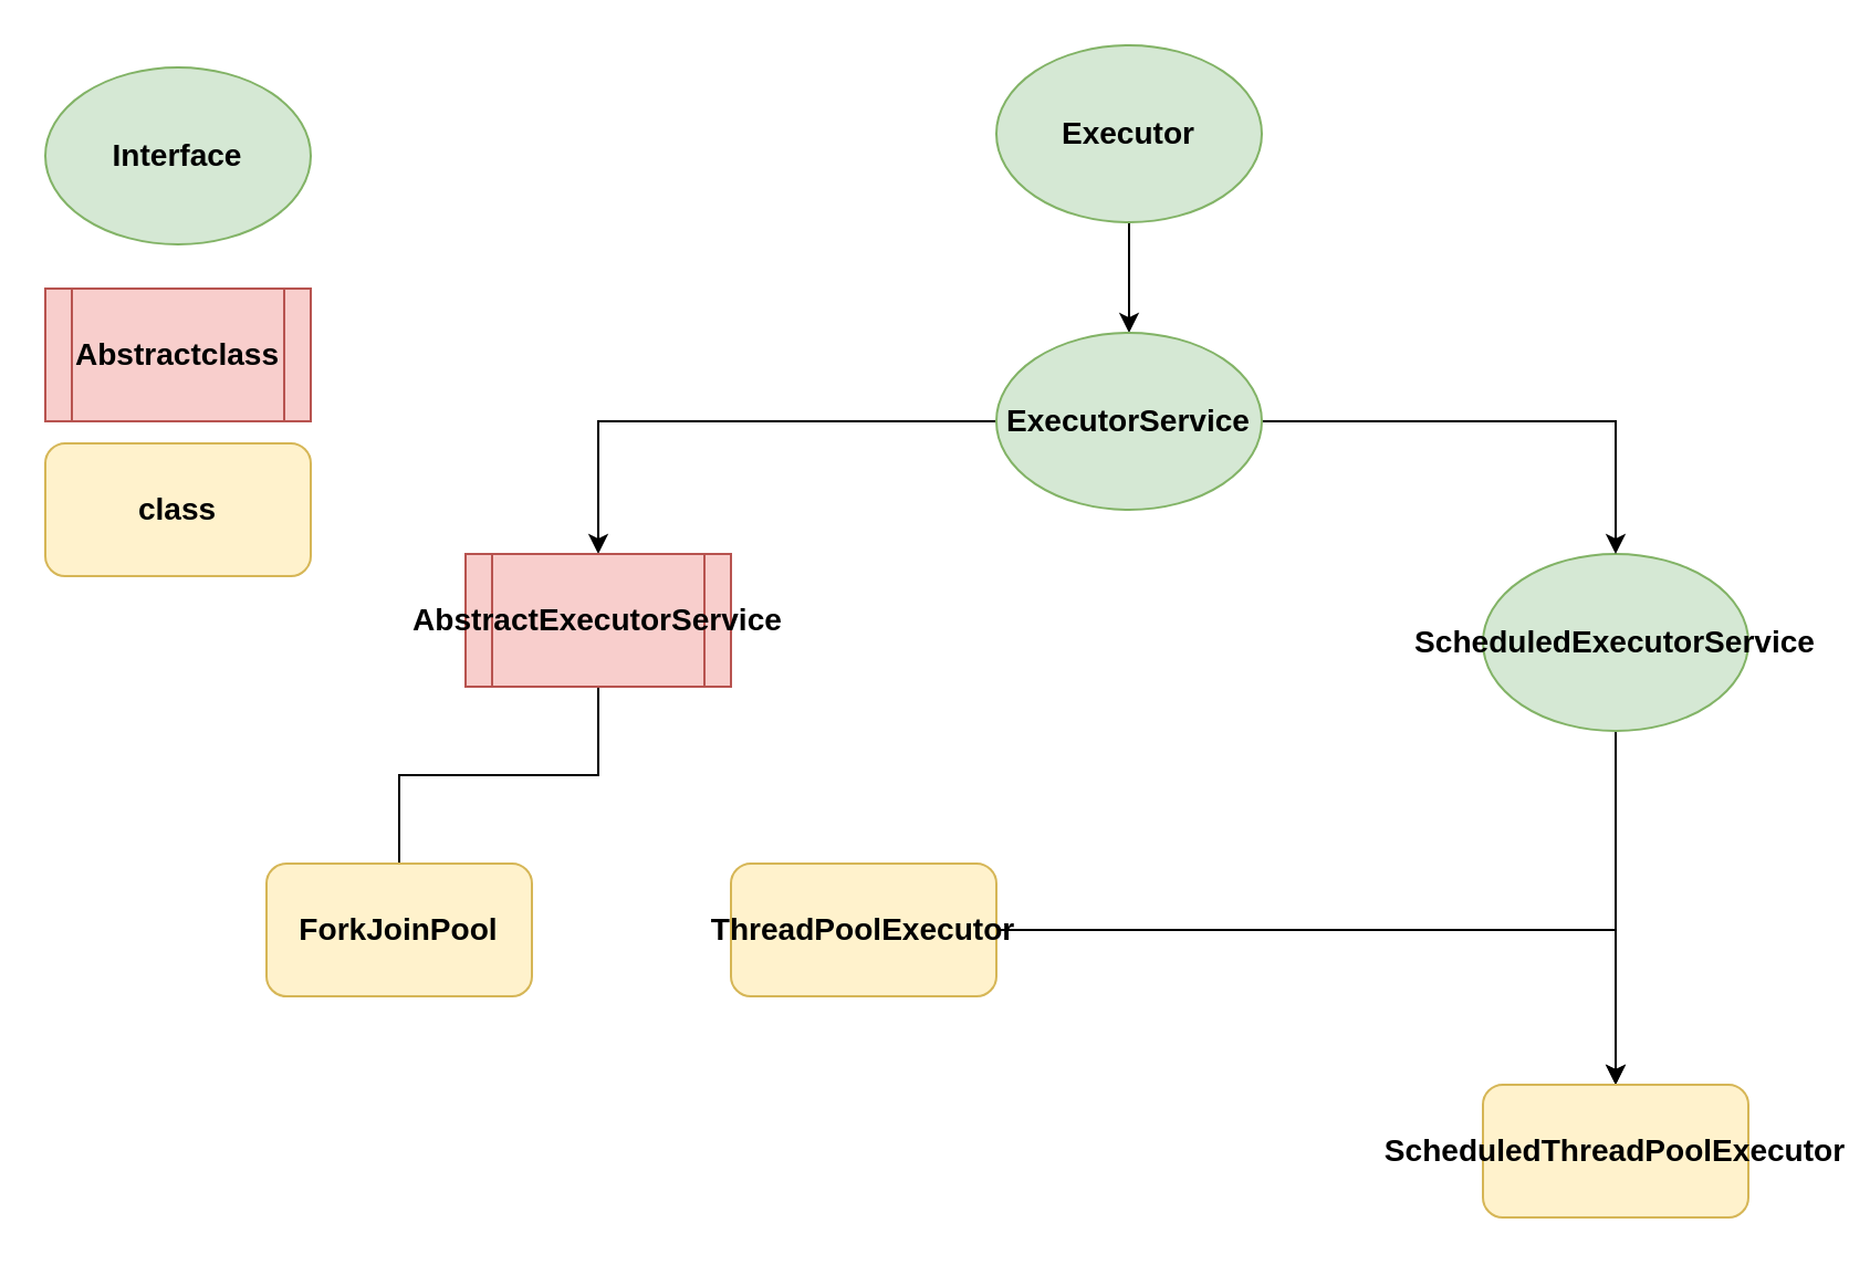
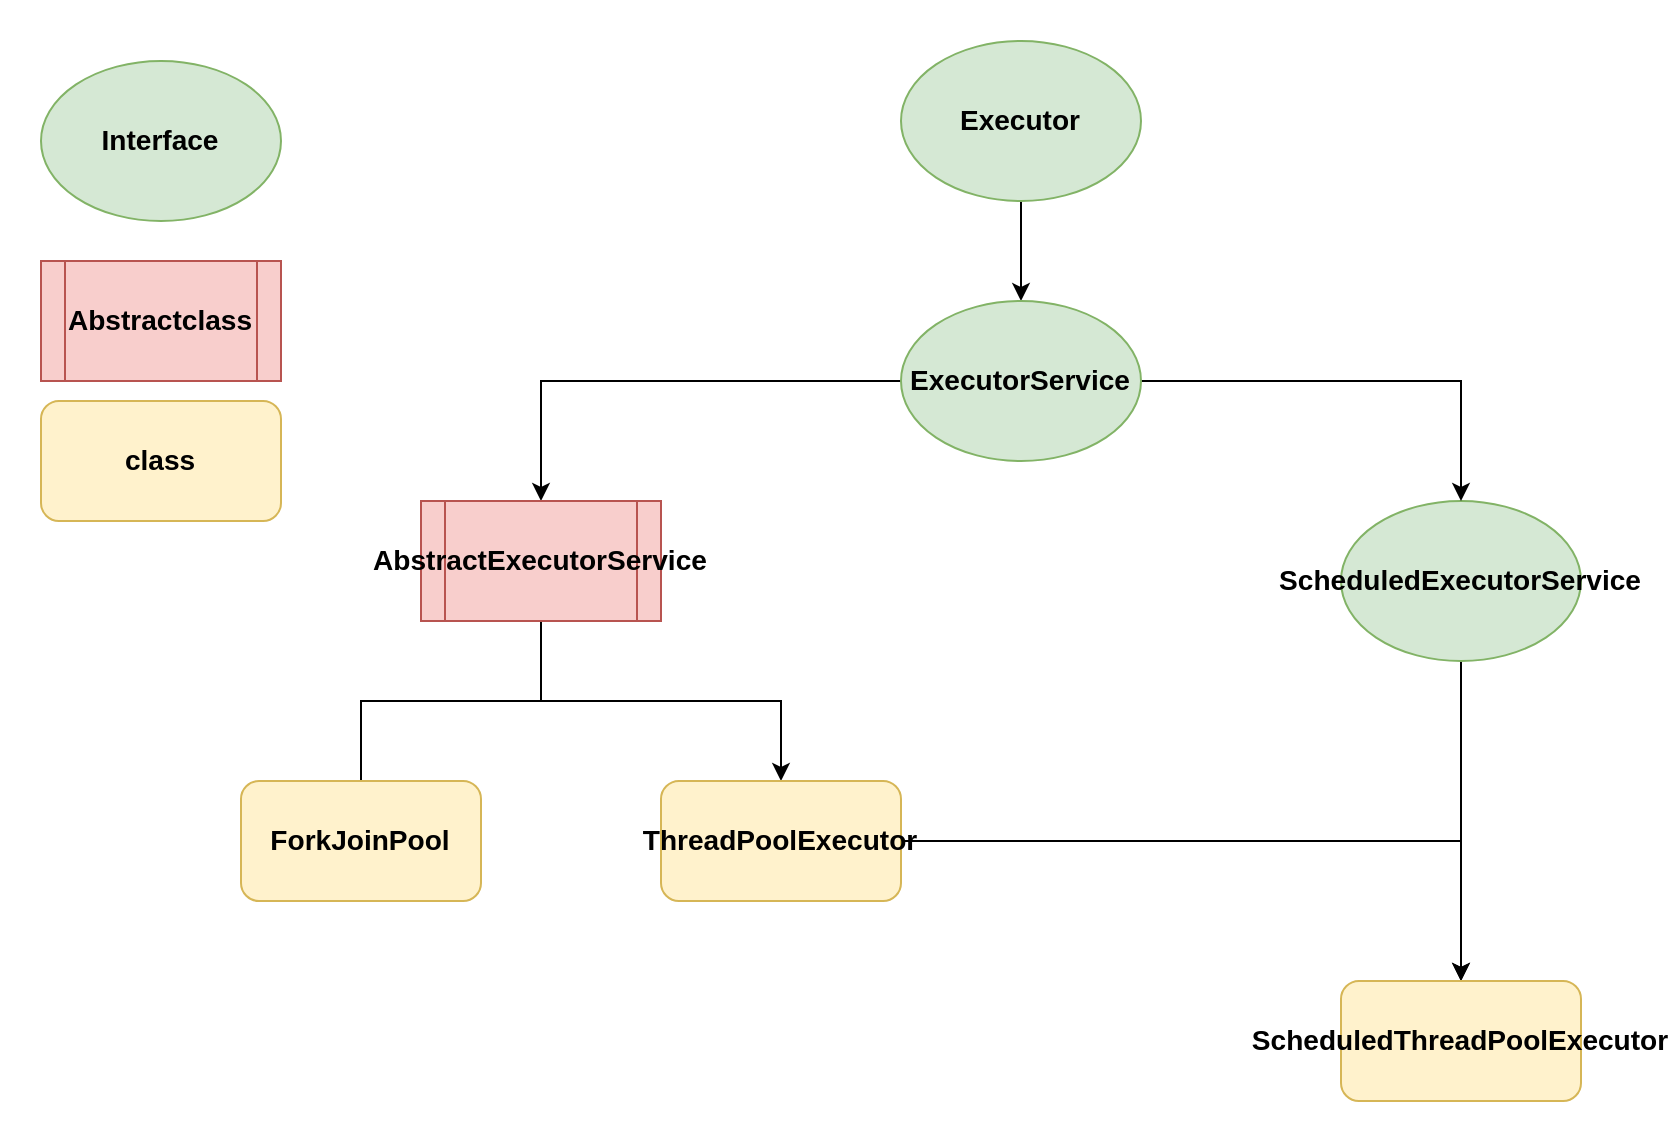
  <mxCell id="0" />
  <mxCell id="1" parent="0" />
  <mxCell id="2" value="&lt;h3&gt;class&lt;/h3&gt;" style="rounded=1;whiteSpace=wrap;html=1;fillColor=#fff2cc;strokeColor=#d6b656;" parent="1" vertex="1"><mxGeometry x="20" y="200" width="120" height="60" as="geometry" /></mxCell>
  <mxCell id="3" value="&lt;h3&gt;Interface&lt;/h3&gt;" style="ellipse;whiteSpace=wrap;html=1;fillColor=#d5e8d4;strokeColor=#82b366;" parent="1" vertex="1"><mxGeometry y="30" width="120" height="80" as="geometry" x="20" /></mxCell>
  <mxCell id="4" value="&lt;h3&gt;Abstractclass&lt;/h3&gt;" style="shape=process;whiteSpace=wrap;html=1;backgroundOutline=1;fillColor=#f8cecc;strokeColor=#b85450;" parent="1" vertex="1"><mxGeometry y="130" width="120" height="60" as="geometry" x="20" /></mxCell>
  <mxCell id="5" value="" style="edgeStyle=orthogonalEdgeStyle;rounded=0;orthogonalLoop=1;jettySize=auto;html=1;" edge="1" parent="1" source="6" target="11"><mxGeometry relative="1" as="geometry" /></mxCell>
  <mxCell id="6" value="&lt;h3&gt;Executor&lt;/h3&gt;" style="ellipse;whiteSpace=wrap;html=1;fillColor=#d5e8d4;strokeColor=#82b366;" vertex="1" parent="1"><mxGeometry x="450" width="120" height="80" as="geometry" y="20" /></mxCell>
  <mxCell id="7" style="edgeStyle=orthogonalEdgeStyle;rounded=0;orthogonalLoop=1;jettySize=auto;html=1;entryX=0.5;entryY=0;entryDx=0;entryDy=0;" edge="1" parent="1" source="8" target="17"><mxGeometry relative="1" as="geometry" /></mxCell>
  <mxCell id="8" value="&lt;h3&gt;ScheduledExecutorService&lt;/h3&gt;" style="ellipse;whiteSpace=wrap;html=1;fillColor=#d5e8d4;strokeColor=#82b366;" vertex="1" parent="1"><mxGeometry x="670" y="250" width="120" height="80" as="geometry" /></mxCell>
  <mxCell id="9" style="edgeStyle=orthogonalEdgeStyle;rounded=0;orthogonalLoop=1;jettySize=auto;html=1;" edge="1" parent="1" source="11" target="14"><mxGeometry relative="1" as="geometry" /></mxCell>
  <mxCell id="10" style="edgeStyle=orthogonalEdgeStyle;rounded=0;orthogonalLoop=1;jettySize=auto;html=1;entryX=0.5;entryY=0;entryDx=0;entryDy=0;" edge="1" parent="1" source="11" target="8"><mxGeometry relative="1" as="geometry" /></mxCell>
  <mxCell id="11" value="&lt;h3&gt;ExecutorService&lt;/h3&gt;" style="ellipse;whiteSpace=wrap;html=1;fillColor=#d5e8d4;strokeColor=#82b366;" vertex="1" parent="1"><mxGeometry x="450" y="150" width="120" height="80" as="geometry" /></mxCell>
+ <mxCell id="12" style="edgeStyle=orthogonalEdgeStyle;rounded=0;orthogonalLoop=1;jettySize=auto;html=1;" edge="1" parent="1" source="14" target="16"><mxGeometry relative="1" as="geometry" /></mxCell>
  <mxCell id="13" style="edgeStyle=orthogonalEdgeStyle;rounded=0;orthogonalLoop=1;jettySize=auto;html=1;entryX=0.5;entryY=0;entryDx=0;entryDy=0;endArrow=none;" edge="1" parent="1" source="14" target="18"><mxGeometry relative="1" as="geometry" /></mxCell>
  <mxCell id="14" value="&lt;h3&gt;AbstractExecutorService&lt;/h3&gt;" style="shape=process;whiteSpace=wrap;html=1;backgroundOutline=1;fillColor=#f8cecc;strokeColor=#b85450;" vertex="1" parent="1"><mxGeometry x="210" y="250" width="120" height="60" as="geometry" /></mxCell>
  <mxCell id="15" value="" style="edgeStyle=orthogonalEdgeStyle;rounded=0;orthogonalLoop=1;jettySize=auto;html=1;" edge="1" parent="1" source="16" target="17"><mxGeometry relative="1" as="geometry" /></mxCell>
  <mxCell id="16" value="&lt;h3&gt;ThreadPoolExecutor&lt;/h3&gt;" style="rounded=1;whiteSpace=wrap;html=1;fillColor=#fff2cc;strokeColor=#d6b656;" vertex="1" parent="1"><mxGeometry x="330" y="390" width="120" height="60" as="geometry" /></mxCell>
  <mxCell id="17" value="&lt;h3&gt;ScheduledThreadPoolExecutor&lt;/h3&gt;" style="rounded=1;whiteSpace=wrap;html=1;fillColor=#fff2cc;strokeColor=#d6b656;" vertex="1" parent="1"><mxGeometry x="670" y="490" width="120" height="60" as="geometry" /></mxCell>
  <mxCell id="18" value="&lt;h3&gt;ForkJoinPool&lt;/h3&gt;" style="rounded=1;whiteSpace=wrap;html=1;fillColor=#fff2cc;strokeColor=#d6b656;" vertex="1" parent="1"><mxGeometry x="120" y="390" width="120" height="60" as="geometry" /></mxCell>
